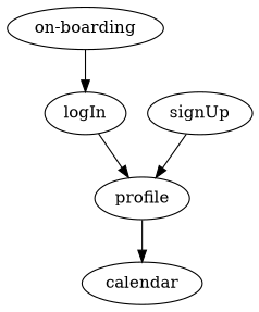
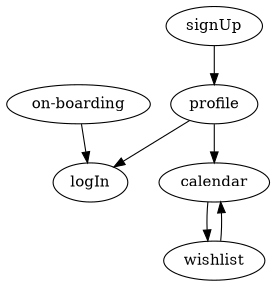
  digraph {
    n1 [label="on-boarding"]
    n2 [label=logIn]
    profile
    n4 [label=signUp]
    calendar
+   wishlist
    n1 -> n2
-   n2 -> profile
+   profile -> n2
    profile -> calendar
    n4 -> profile
+   calendar -> wishlist
+   wishlist -> calendar
  }
